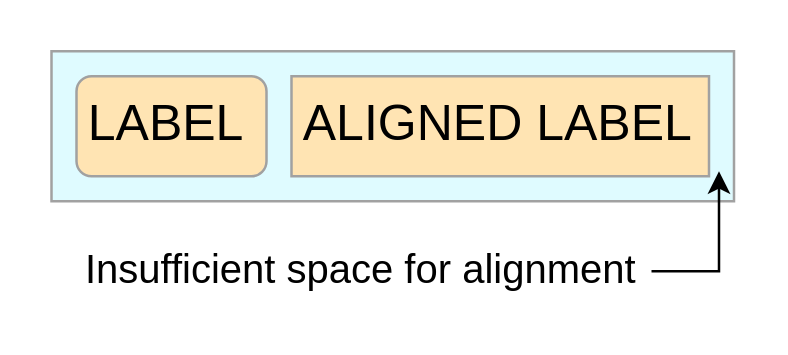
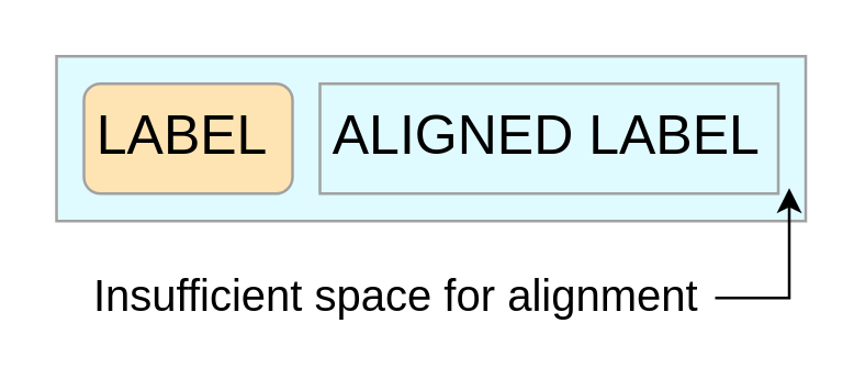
  <mxCell id="0" />
  <mxCell id="1" parent="0" />
  <mxCell id="2" value="" style="rounded=0;whiteSpace=wrap;html=1;fillColor=#DFFBFF;strokeColor=#A1A1A1;" vertex="1" parent="1"><mxGeometry x="20" y="20" width="273" height="60" as="geometry" /></mxCell>
  <mxCell id="3" value="LABEL" style="whiteSpace=wrap;html=1;strokeColor=#A1A1A1;fillColor=#FFE4B3;glass=0;shadow=0;sketch=0;fontSize=20;align=left;spacingLeft=3;verticalAlign=top;rounded=1;" vertex="1" parent="1"><mxGeometry x="30" y="30" width="76" height="40" as="geometry" /></mxCell>
- <mxCell id="4" value="ALIGNED LABEL" style="rounded=0;whiteSpace=wrap;html=1;strokeColor=#A1A1A1;fillColor=#FFE4B3;glass=0;shadow=0;sketch=0;fontSize=20;align=left;spacingLeft=3;verticalAlign=top;" vertex="1" parent="1"><mxGeometry x="116" y="30" width="167" height="40" as="geometry" /></mxCell>
+ <mxCell id="4" value="ALIGNED LABEL" style="rounded=0;whiteSpace=wrap;html=1;strokeColor=#A1A1A1;fillColor=#dffbff;glass=0;shadow=0;sketch=0;fontSize=20;align=left;spacingLeft=3;verticalAlign=top;" vertex="1" parent="1"><mxGeometry x="116" y="30" width="167" height="40" as="geometry" /></mxCell>
  <mxCell id="5" value="" style="endArrow=classic;html=1;rounded=0;fontSize=20;" edge="1" parent="1"><mxGeometry width="50" height="50" relative="1" as="geometry"><mxPoint x="260" y="108" as="sourcePoint" /><mxPoint x="287" y="68" as="targetPoint" /><Array as="points"><mxPoint x="287" y="108" /></Array></mxGeometry></mxCell>
  <mxCell id="6" value="&lt;font style=&quot;font-size: 16px&quot;&gt;Insufficient space for alignment&lt;br&gt;&lt;/font&gt;" style="text;html=1;strokeColor=none;fillColor=none;align=center;verticalAlign=middle;whiteSpace=wrap;rounded=0;fontSize=20;" vertex="1" parent="1"><mxGeometry x="24" y="90" width="240" height="30" as="geometry" /></mxCell>
